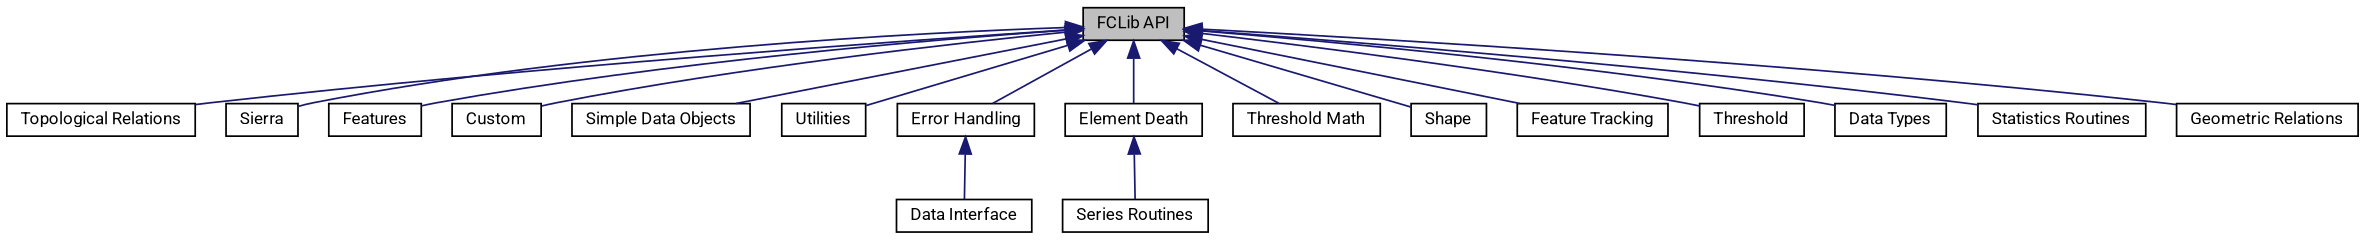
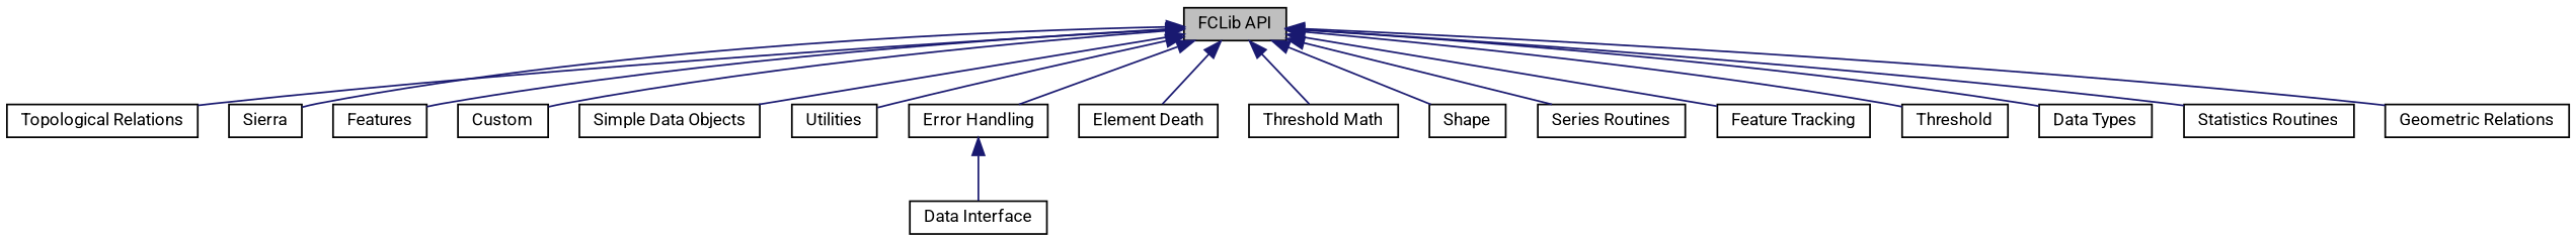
  digraph {
    fontname=Roboto
    rankdir=TB
    node [color=black fillcolor=white fontname=Roboto fontsize=10 shape=record style=filled]
    edge [color=midnightblue dir=back fontname=Roboto fontsize=8 labelfontname="FreeSans.ttf" labelfontsize=8 shape=plaintext style=solid]
    n1 [height=0.2 label="Topological Relations" width=0.4]
    n2 [height=0.2 label=Sierra width=0.4]
    n3 [height=0.2 label=Features width=0.4]
    n4 [height=0.2 label="Data Interface" width=0.4]
    n5 [height=0.2 label=Custom width=0.4]
    n6 [height=0.2 label="Simple Data Objects" width=0.4]
    n7 [height=0.2 label=Utilities width=0.4]
    n8 [height=0.2 label="Error Handling" width=0.4]
    n9 [height=0.2 label="Element Death" width=0.4]
    n10 [height=0.2 label="Threshold Math" width=0.4]
    n11 [height=0.2 label=Shape width=0.4]
    n12 [height=0.2 label="Series Routines" width=0.4]
    n13 [height=0.2 label="Feature Tracking" width=0.4]
    n14 [height=0.2 label=Threshold width=0.4]
    n15 [height=0.2 label="Data Types" width=0.4]
    n16 [height=0.2 label="Statistics Routines" width=0.4]
    n17 [fillcolor=grey75 fontcolor=black height=0.2 label="FCLib API" width=0.4]
    n18 [height=0.2 label="Geometric Relations" width=0.4]
    n8 -> n4
    n17 -> n1
    n17 -> n2
    n17 -> n3
    n17 -> n5
    n17 -> n6
    n17 -> n7
    n17 -> n8
    n17 -> n9
    n17 -> n10
    n17 -> n11
-   n9 -> n12
+   n17 -> n12
    n17 -> n13
    n17 -> n14
    n17 -> n15
    n17 -> n16
    n17 -> n18
  }
